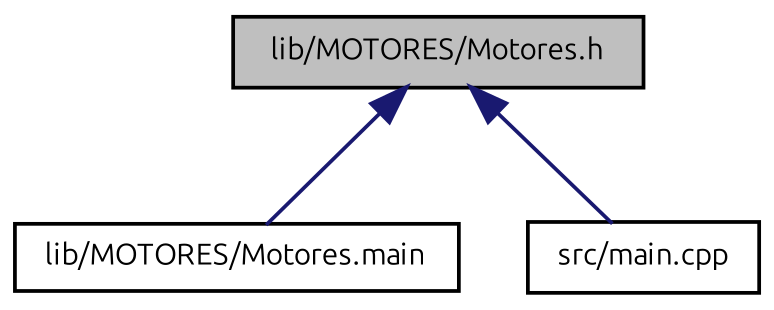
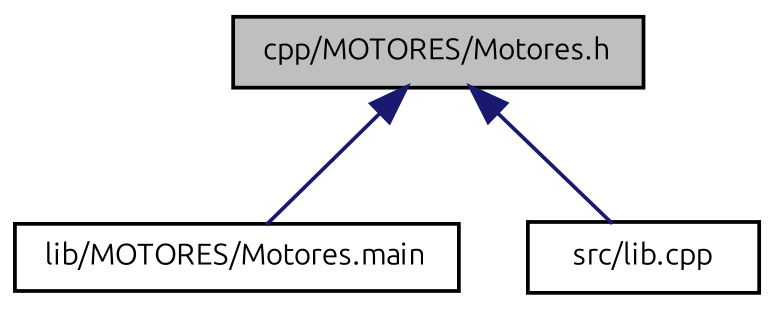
  digraph {
    fontname=Ubuntu
    node [color=black fontname=Ubuntu fontsize=8 shape=record]
    edge [color=midnightblue dir=back fontname=Ubuntu fontsize=8 labelfontname=DejaVuSansMono labelfontsize=8 style=solid]
-   n1 [fillcolor=grey75 fontcolor=black height=0.2 label="lib/MOTORES/Motores.h" style=filled width=0.4]
+   n1 [fillcolor=grey75 fontcolor=black height=0.2 label="cpp/MOTORES/Motores.h" style=filled width=0.4]
    n2 [height=0.2 label="lib/MOTORES/Motores.main" width=0.4]
-   n3 [height=0.2 label="src/main.cpp" width=0.4]
+   n3 [height=0.2 label="src/lib.cpp" width=0.4]
    n1 -> n2
    n1 -> n3
  }
